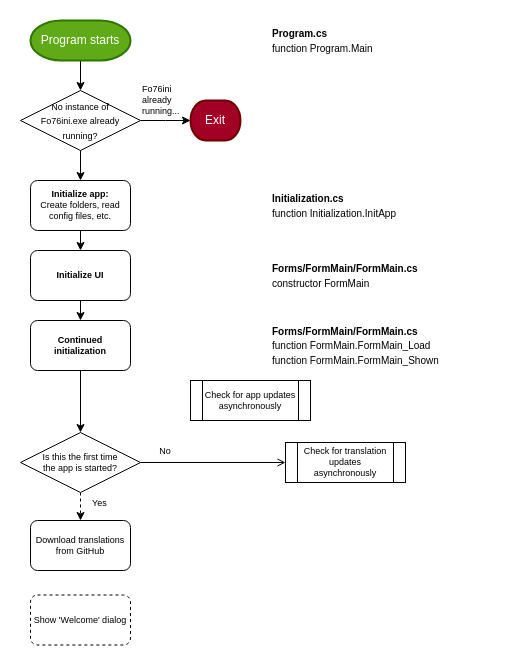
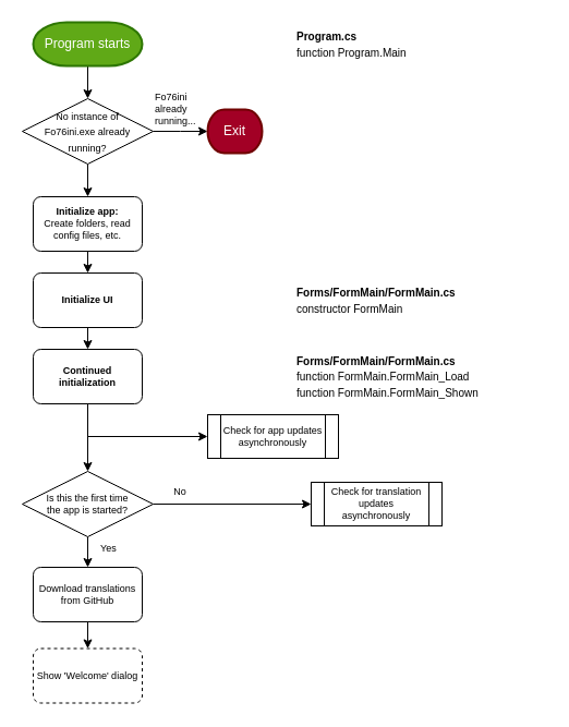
  <mxCell id="0" />
  <mxCell id="1" parent="0" />
  <mxCell id="2" style="edgeStyle=orthogonalEdgeStyle;rounded=0;orthogonalLoop=1;jettySize=auto;html=1;exitX=0.5;exitY=1;exitDx=0;exitDy=0;exitPerimeter=0;entryX=0.5;entryY=0;entryDx=0;entryDy=0;fontSize=9;" edge="1" parent="1" target="6"><mxGeometry relative="1" as="geometry"><mxPoint x="80" y="60" as="sourcePoint" /></mxGeometry></mxCell>
  <mxCell id="3" value="&lt;font style=&quot;font-size: 10px;&quot;&gt;&lt;b&gt;Program.cs&lt;/b&gt;&lt;br&gt;function Program.Main&lt;/font&gt;" style="text;html=1;strokeColor=none;fillColor=none;align=left;verticalAlign=middle;whiteSpace=wrap;rounded=0;fontSize=12;" vertex="1" parent="1"><mxGeometry x="270" y="25" width="170" height="30" as="geometry" /></mxCell>
  <mxCell id="4" style="edgeStyle=orthogonalEdgeStyle;rounded=0;orthogonalLoop=1;jettySize=auto;html=1;exitX=1;exitY=0.5;exitDx=0;exitDy=0;entryX=0;entryY=0.5;entryDx=0;entryDy=0;entryPerimeter=0;fontSize=9;" edge="1" parent="1" source="6"><mxGeometry relative="1" as="geometry"><mxPoint x="190" y="120" as="targetPoint" /></mxGeometry></mxCell>
  <mxCell id="5" style="edgeStyle=orthogonalEdgeStyle;rounded=0;orthogonalLoop=1;jettySize=auto;html=1;exitX=0.5;exitY=1;exitDx=0;exitDy=0;entryX=0.5;entryY=0;entryDx=0;entryDy=0;fontSize=9;" edge="1" parent="1" source="6" target="8"><mxGeometry relative="1" as="geometry" /></mxCell>
  <mxCell id="6" value="&lt;font style=&quot;font-size: 9px;&quot;&gt;No instance of&lt;br&gt;Fo76ini.exe already&lt;br&gt;running?&lt;/font&gt;" style="rhombus;whiteSpace=wrap;html=1;fontSize=12;" vertex="1" parent="1"><mxGeometry x="20" y="90" width="120" height="60" as="geometry" /></mxCell>
  <mxCell id="7" style="edgeStyle=orthogonalEdgeStyle;rounded=0;orthogonalLoop=1;jettySize=auto;html=1;exitX=0.5;exitY=1;exitDx=0;exitDy=0;entryX=0.5;entryY=0;entryDx=0;entryDy=0;fontSize=9;" edge="1" parent="1" source="8" target="14"><mxGeometry relative="1" as="geometry" /></mxCell>
  <mxCell id="8" value="&lt;b&gt;Initialize app:&lt;/b&gt;&lt;br&gt;Create folders, read config files, etc." style="rounded=1;whiteSpace=wrap;html=1;absoluteArcSize=1;arcSize=14;strokeWidth=1;fontSize=9;" vertex="1" parent="1"><mxGeometry x="30" y="180" width="100" height="50" as="geometry" /></mxCell>
- <mxCell id="9" value="&lt;font style=&quot;font-size: 10px;&quot;&gt;&lt;b&gt;Initialization.cs&lt;/b&gt;&lt;br&gt;function Initialization.InitApp&lt;/font&gt;" style="text;html=1;strokeColor=none;fillColor=none;align=left;verticalAlign=middle;whiteSpace=wrap;rounded=0;fontSize=12;" vertex="1" parent="1"><mxGeometry x="270" y="190" width="170" height="30" as="geometry" /></mxCell>
  <mxCell id="10" value="Fo76ini already running..." style="text;html=1;strokeColor=none;fillColor=none;align=left;verticalAlign=middle;whiteSpace=wrap;rounded=0;fontSize=9;" vertex="1" parent="1"><mxGeometry x="140" y="80" width="40" height="40" as="geometry" /></mxCell>
  <mxCell id="11" value="&lt;span style=&quot;color: rgb(255, 255, 255); font-size: 12px;&quot;&gt;Program starts&lt;/span&gt;" style="strokeWidth=2;html=1;shape=mxgraph.flowchart.terminator;whiteSpace=wrap;fontSize=9;fillColor=#60a917;fontColor=#ffffff;strokeColor=#2D7600;" vertex="1" parent="1"><mxGeometry x="30" y="20" width="100" height="40" as="geometry" /></mxCell>
  <mxCell id="12" value="&lt;span style=&quot;color: rgb(255, 255, 255); font-size: 12px;&quot;&gt;Exit&lt;br&gt;&lt;/span&gt;" style="strokeWidth=2;html=1;shape=mxgraph.flowchart.terminator;whiteSpace=wrap;fontSize=9;fillColor=#a20025;fontColor=#ffffff;strokeColor=#6F0000;" vertex="1" parent="1"><mxGeometry x="190" y="100" width="50" height="40" as="geometry" /></mxCell>
  <mxCell id="13" style="edgeStyle=orthogonalEdgeStyle;rounded=0;orthogonalLoop=1;jettySize=auto;html=1;exitX=0.5;exitY=1;exitDx=0;exitDy=0;entryX=0.5;entryY=0;entryDx=0;entryDy=0;fontSize=9;" edge="1" parent="1" source="14" target="18"><mxGeometry relative="1" as="geometry" /></mxCell>
  <mxCell id="14" value="&lt;b&gt;Initialize UI&lt;/b&gt;" style="rounded=1;whiteSpace=wrap;html=1;absoluteArcSize=1;arcSize=14;strokeWidth=1;fontSize=9;" vertex="1" parent="1"><mxGeometry x="30" y="250" width="100" height="50" as="geometry" /></mxCell>
  <mxCell id="15" value="&lt;font style=&quot;font-size: 10px;&quot;&gt;&lt;b&gt;Forms/FormMain/FormMain.cs&lt;/b&gt;&lt;br&gt;constructor FormMain&lt;/font&gt;" style="text;html=1;strokeColor=none;fillColor=none;align=left;verticalAlign=middle;whiteSpace=wrap;rounded=0;fontSize=12;" vertex="1" parent="1"><mxGeometry x="270" y="260" width="170" height="30" as="geometry" /></mxCell>
+ <mxCell id="16" style="edgeStyle=orthogonalEdgeStyle;rounded=0;orthogonalLoop=1;jettySize=auto;html=1;exitX=0.5;exitY=1;exitDx=0;exitDy=0;entryX=0;entryY=0.5;entryDx=0;entryDy=0;fontSize=9;" edge="1" parent="1" source="18" target="27"><mxGeometry relative="1" as="geometry" /></mxCell>
  <mxCell id="17" style="edgeStyle=orthogonalEdgeStyle;rounded=0;orthogonalLoop=1;jettySize=auto;html=1;exitX=0.5;exitY=1;exitDx=0;exitDy=0;fontSize=9;" edge="1" parent="1" source="18" target="22"><mxGeometry relative="1" as="geometry" /></mxCell>
  <mxCell id="18" value="&lt;b&gt;Continued initialization&lt;/b&gt;" style="rounded=1;whiteSpace=wrap;html=1;absoluteArcSize=1;arcSize=14;strokeWidth=1;fontSize=9;" vertex="1" parent="1"><mxGeometry x="30" y="320" width="100" height="50" as="geometry" /></mxCell>
  <mxCell id="19" value="&lt;font style=&quot;font-size: 10px;&quot;&gt;&lt;b&gt;Forms/FormMain/FormMain.cs&lt;/b&gt;&lt;br&gt;function FormMain.FormMain_Load&lt;br&gt;function FormMain.FormMain_Shown&lt;/font&gt;" style="text;html=1;strokeColor=none;fillColor=none;align=left;verticalAlign=middle;whiteSpace=wrap;rounded=0;fontSize=12;" vertex="1" parent="1"><mxGeometry x="270" y="330" width="230" height="30" as="geometry" /></mxCell>
- <mxCell id="20" style="edgeStyle=orthogonalEdgeStyle;rounded=0;orthogonalLoop=1;jettySize=auto;html=1;exitX=1;exitY=0.5;exitDx=0;exitDy=0;entryX=0;entryY=0.5;entryDx=0;entryDy=0;fontSize=9;endArrow=open;" edge="1" parent="1" source="22" target="26"><mxGeometry relative="1" as="geometry" /></mxCell>
- <mxCell id="21" style="edgeStyle=orthogonalEdgeStyle;rounded=0;orthogonalLoop=1;jettySize=auto;html=1;exitX=0.5;exitY=1;exitDx=0;exitDy=0;entryX=0.5;entryY=0;entryDx=0;entryDy=0;fontSize=9;dashed=1;" edge="1" parent="1" source="22" target="24"><mxGeometry relative="1" as="geometry" /></mxCell>
+ <mxCell id="20" style="edgeStyle=orthogonalEdgeStyle;rounded=0;orthogonalLoop=1;jettySize=auto;html=1;exitX=1;exitY=0.5;exitDx=0;exitDy=0;entryX=0;entryY=0.5;entryDx=0;entryDy=0;fontSize=9;" edge="1" parent="1" source="22" target="26"><mxGeometry relative="1" as="geometry" /></mxCell>
+ <mxCell id="21" style="edgeStyle=orthogonalEdgeStyle;rounded=0;orthogonalLoop=1;jettySize=auto;html=1;exitX=0.5;exitY=1;exitDx=0;exitDy=0;entryX=0.5;entryY=0;entryDx=0;entryDy=0;fontSize=9;" edge="1" parent="1" source="22" target="24"><mxGeometry relative="1" as="geometry" /></mxCell>
  <mxCell id="22" value="Is this the first time&lt;br&gt;the app is started?" style="rhombus;whiteSpace=wrap;html=1;fontSize=9;" vertex="1" parent="1"><mxGeometry x="20" y="432" width="120" height="60" as="geometry" /></mxCell>
+ <mxCell id="23" style="edgeStyle=orthogonalEdgeStyle;rounded=0;orthogonalLoop=1;jettySize=auto;html=1;exitX=0.5;exitY=1;exitDx=0;exitDy=0;entryX=0.5;entryY=0;entryDx=0;entryDy=0;fontSize=9;" edge="1" parent="1" source="24" target="25"><mxGeometry relative="1" as="geometry" /></mxCell>
  <mxCell id="24" value="Download translations from GitHub" style="rounded=1;whiteSpace=wrap;html=1;absoluteArcSize=1;arcSize=14;strokeWidth=1;fontSize=9;" vertex="1" parent="1"><mxGeometry x="30" y="520" width="100" height="50" as="geometry" /></mxCell>
  <mxCell id="25" value="Show 'Welcome' dialog" style="rounded=1;whiteSpace=wrap;html=1;absoluteArcSize=1;arcSize=14;strokeWidth=1;fontSize=9;dashed=1;" vertex="1" parent="1"><mxGeometry x="30" y="594.5" width="100" height="50" as="geometry" /></mxCell>
  <mxCell id="26" value="Check for translation updates asynchronously" style="shape=process;whiteSpace=wrap;html=1;backgroundOutline=1;strokeWidth=1;fontSize=9;" vertex="1" parent="1"><mxGeometry x="285" y="442" width="120" height="40" as="geometry" /></mxCell>
  <mxCell id="27" value="Check for app updates asynchronously" style="shape=process;whiteSpace=wrap;html=1;backgroundOutline=1;strokeWidth=1;fontSize=9;" vertex="1" parent="1"><mxGeometry x="190" y="380" width="120" height="40" as="geometry" /></mxCell>
  <mxCell id="28" value="No" style="text;html=1;strokeColor=none;fillColor=none;align=center;verticalAlign=middle;whiteSpace=wrap;rounded=0;strokeWidth=1;fontSize=9;" vertex="1" parent="1"><mxGeometry x="140" y="440" width="50" height="22" as="geometry" /></mxCell>
  <mxCell id="29" value="Yes" style="text;html=1;strokeColor=none;fillColor=none;align=left;verticalAlign=middle;whiteSpace=wrap;rounded=0;strokeWidth=1;fontSize=9;" vertex="1" parent="1"><mxGeometry x="90" y="492" width="50" height="22" as="geometry" /></mxCell>
